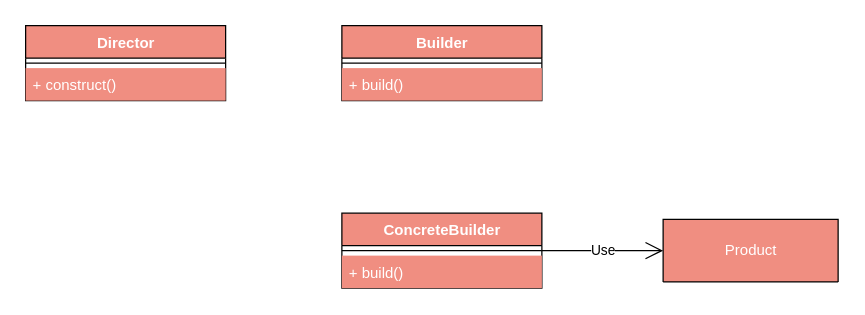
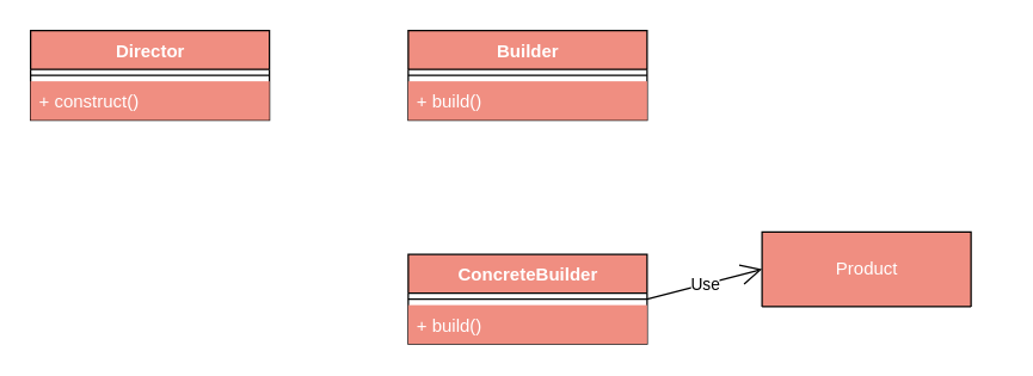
  <mxCell id="0" />
  <mxCell id="1" parent="0" />
  <mxCell id="2" value="Builder" style="swimlane;fontStyle=1;align=center;verticalAlign=top;childLayout=stackLayout;horizontal=1;startSize=26;horizontalStack=0;resizeParent=1;resizeParentMax=0;resizeLast=0;collapsible=1;marginBottom=0;fillColor=#F08E81;fontColor=#FFFFFF;html=1;" vertex="1" parent="1"><mxGeometry x="273" y="20" width="160" height="60" as="geometry" /></mxCell>
  <mxCell id="3" value="" style="line;strokeWidth=1;fillColor=#F08E81;align=left;verticalAlign=middle;spacingTop=-1;spacingLeft=3;spacingRight=3;rotatable=0;labelPosition=right;points=[];portConstraint=eastwest;fontColor=#FFFFFF;" vertex="1" parent="2"><mxGeometry y="26" width="160" height="8" as="geometry" /></mxCell>
  <mxCell id="4" value="+ build()" style="text;strokeColor=none;fillColor=#F08E81;align=left;verticalAlign=top;spacingLeft=4;spacingRight=4;overflow=hidden;rotatable=0;points=[[0,0.5],[1,0.5]];portConstraint=eastwest;fontColor=#FFFFFF;" vertex="1" parent="2"><mxGeometry y="34" width="160" height="26" as="geometry" /></mxCell>
  <mxCell id="5" value="ConcreteBuilder" style="swimlane;fontStyle=1;align=center;verticalAlign=top;childLayout=stackLayout;horizontal=1;startSize=26;horizontalStack=0;resizeParent=1;resizeParentMax=0;resizeLast=0;collapsible=1;marginBottom=0;fillColor=#F08E81;fontColor=#FFFFFF;html=1;" vertex="1" parent="1"><mxGeometry x="273" y="170" width="160" height="60" as="geometry" /></mxCell>
  <mxCell id="6" value="" style="line;strokeWidth=1;fillColor=#F08E81;align=left;verticalAlign=middle;spacingTop=-1;spacingLeft=3;spacingRight=3;rotatable=0;labelPosition=right;points=[];portConstraint=eastwest;fontColor=#FFFFFF;" vertex="1" parent="5"><mxGeometry y="26" width="160" height="8" as="geometry" /></mxCell>
  <mxCell id="7" value="+ build()" style="text;strokeColor=none;fillColor=#F08E81;align=left;verticalAlign=top;spacingLeft=4;spacingRight=4;overflow=hidden;rotatable=0;points=[[0,0.5],[1,0.5]];portConstraint=eastwest;fontColor=#FFFFFF;" vertex="1" parent="5"><mxGeometry y="34" width="160" height="26" as="geometry" /></mxCell>
- <mxCell id="8" value="Product" style="swimlane;fontStyle=0;childLayout=stackLayout;horizontal=1;startSize=50;fillColor=#F08E81;horizontalStack=0;resizeParent=1;resizeParentMax=0;resizeLast=0;collapsible=1;marginBottom=0;fontColor=#FFFFFF;html=1;strokeColor=#000000;" vertex="1" parent="1"><mxGeometry x="530" y="175" width="140" height="50" as="geometry"><mxRectangle x="560" y="370" width="70" height="50" as="alternateBounds" /></mxGeometry></mxCell>
+ <mxCell id="8" value="Product" style="swimlane;fontStyle=0;childLayout=stackLayout;horizontal=1;startSize=50;fillColor=#F08E81;horizontalStack=0;resizeParent=1;resizeParentMax=0;resizeLast=0;collapsible=1;marginBottom=0;fontColor=#FFFFFF;html=1;strokeColor=#000000;" vertex="1" parent="1"><mxGeometry x="510" y="155" width="140" height="50" as="geometry"><mxRectangle x="560" y="370" width="70" height="50" as="alternateBounds" /></mxGeometry></mxCell>
  <mxCell id="9" style="edgeStyle=orthogonalEdgeStyle;rounded=0;orthogonalLoop=1;jettySize=auto;html=1;exitX=0.5;exitY=1;exitDx=0;exitDy=0;startSize=26;fontColor=#FFFFFF;" edge="1" parent="1" source="8" target="8"><mxGeometry relative="1" as="geometry" /></mxCell>
  <mxCell id="10" value="Use" style="endArrow=open;endSize=12;dashed=0;html=1;fontColor=#000000;entryX=0;entryY=0.5;entryDx=0;entryDy=0;exitX=1;exitY=0.5;exitDx=0;exitDy=0;" edge="1" parent="1" source="5" target="8"><mxGeometry width="160" relative="1" as="geometry"><mxPoint x="480" y="200" as="sourcePoint" /><mxPoint x="590" y="200" as="targetPoint" /></mxGeometry></mxCell>
  <mxCell id="11" value="Director" style="swimlane;fontStyle=1;align=center;verticalAlign=top;childLayout=stackLayout;horizontal=1;startSize=26;horizontalStack=0;resizeParent=1;resizeParentMax=0;resizeLast=0;collapsible=1;marginBottom=0;fillColor=#F08E81;fontColor=#FFFFFF;html=1;" vertex="1" parent="1"><mxGeometry x="20" y="20" width="160" height="60" as="geometry" /></mxCell>
  <mxCell id="12" value="" style="line;strokeWidth=1;fillColor=#F08E81;align=left;verticalAlign=middle;spacingTop=-1;spacingLeft=3;spacingRight=3;rotatable=0;labelPosition=right;points=[];portConstraint=eastwest;fontColor=#FFFFFF;" vertex="1" parent="11"><mxGeometry y="26" width="160" height="8" as="geometry" /></mxCell>
  <mxCell id="13" value="+ construct()" style="text;strokeColor=none;fillColor=#F08E81;align=left;verticalAlign=top;spacingLeft=4;spacingRight=4;overflow=hidden;rotatable=0;points=[[0,0.5],[1,0.5]];portConstraint=eastwest;fontColor=#FFFFFF;" vertex="1" parent="11"><mxGeometry y="34" width="160" height="26" as="geometry" /></mxCell>
